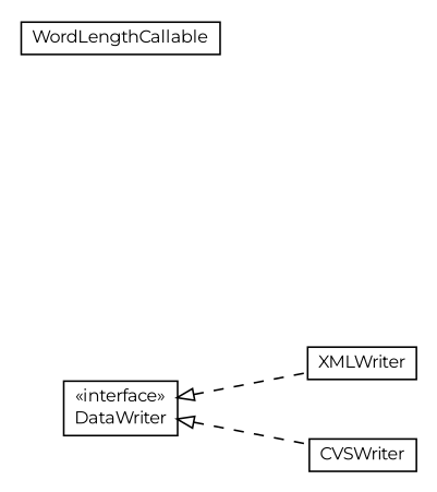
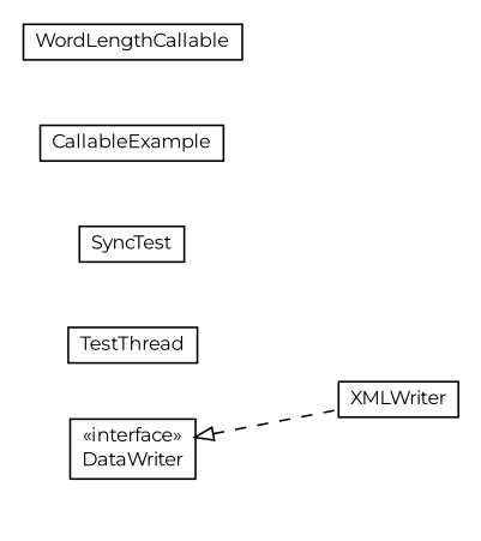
  digraph {
    fontname=Montserrat
    nodesep=0.25
    rankdir=LR
    ranksep=0.5
    node [fontcolor=black fontname=Montserrat fontsize=10.0 shape=plaintext]
    edge [arrowtail=empty dir=back fontname=Montserrat fontsize=10 headport=p labelfontname=arial labelfontsize=10 style=dashed tailport=p]
    n1 [label=<<table title="java_oo.thread.XMLWriter" border="0" cellborder="1" cellspacing="0" cellpadding="2" port="p" href="./XMLWriter.html"> 		<tr><td><table border="0" cellspacing="0" cellpadding="1"> <tr><td align="center" balign="center"> XMLWriter </td></tr> 		</table></td></tr> 		</table>>]
+   n2 [label=<<table title="java_oo.thread.TestThread" border="0" cellborder="1" cellspacing="0" cellpadding="2" port="p" href="./TestThread.html"> 		<tr><td><table border="0" cellspacing="0" cellpadding="1"> <tr><td align="center" balign="center"> TestThread </td></tr> 		</table></td></tr> 		</table>>]
+   n3 [label=<<table title="java_oo.thread.SyncTest" border="0" cellborder="1" cellspacing="0" cellpadding="2" port="p" href="./SyncTest.html"> 		<tr><td><table border="0" cellspacing="0" cellpadding="1"> <tr><td align="center" balign="center"> SyncTest </td></tr> 		</table></td></tr> 		</table>>]
    n4 [label=<<table title="java_oo.thread.DataWriter" border="0" cellborder="1" cellspacing="0" cellpadding="2" port="p" href="./DataWriter.html"> 		<tr><td><table border="0" cellspacing="0" cellpadding="1"> <tr><td align="center" balign="center"> &#171;interface&#187; </td></tr> <tr><td align="center" balign="center"> DataWriter </td></tr> 		</table></td></tr> 		</table>>]
-   n5 [label=<<table title="java_oo.thread.CVSWriter" border="0" cellborder="1" cellspacing="0" cellpadding="2" port="p" href="./CVSWriter.html"> 		<tr><td><table border="0" cellspacing="0" cellpadding="1"> <tr><td align="center" balign="center"> CVSWriter </td></tr> 		</table></td></tr> 		</table>>]
+   n6 [label=<<table title="java_oo.thread.CallableExample" border="0" cellborder="1" cellspacing="0" cellpadding="2" port="p" href="./CallableExample.html"> 		<tr><td><table border="0" cellspacing="0" cellpadding="1"> <tr><td align="center" balign="center"> CallableExample </td></tr> 		</table></td></tr> 		</table>>]
    n7 [label=<<table title="java_oo.thread.CallableExample.WordLengthCallable" border="0" cellborder="1" cellspacing="0" cellpadding="2" port="p" href="./CallableExample.WordLengthCallable.html"> 		<tr><td><table border="0" cellspacing="0" cellpadding="1"> <tr><td align="center" balign="center"> WordLengthCallable </td></tr> 		</table></td></tr> 		</table>>]
    n4 -> n1
-   n4 -> n5
  }
